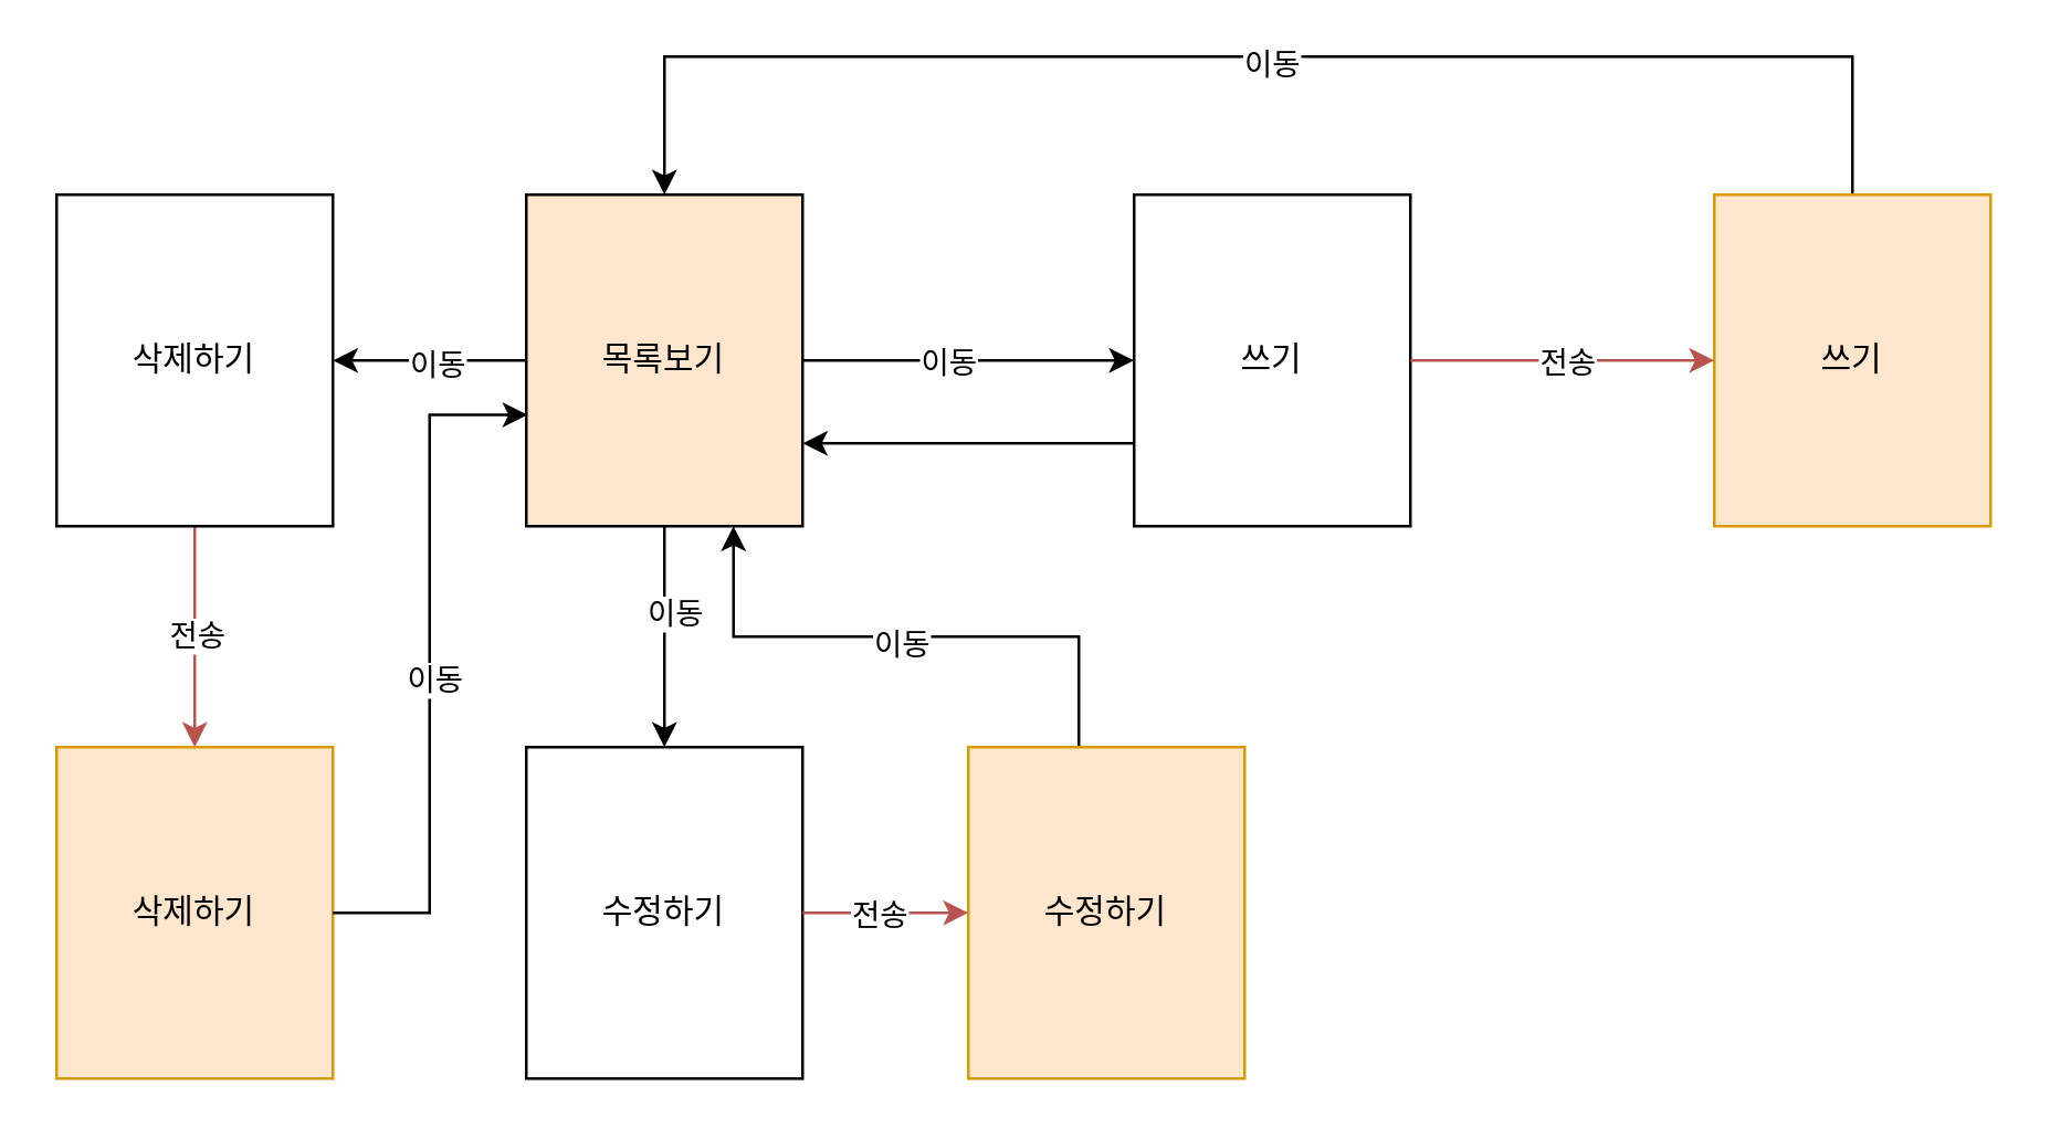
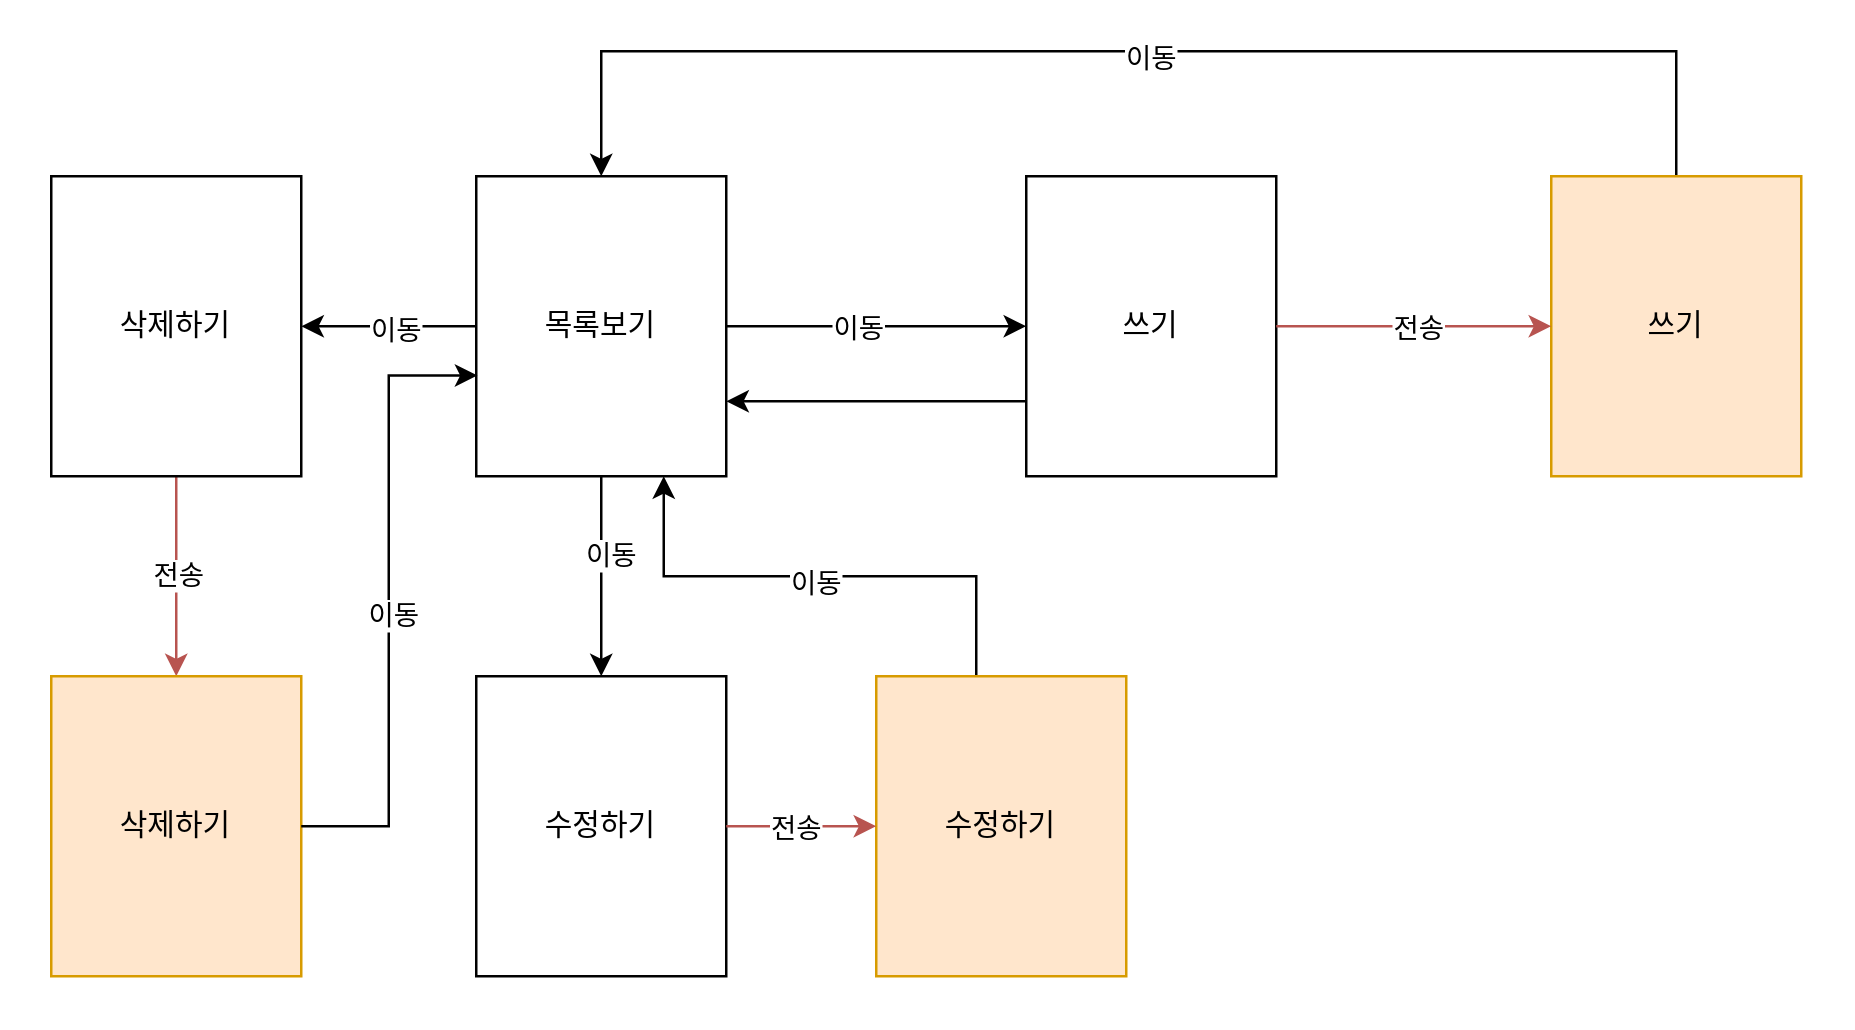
  <mxCell id="0" />
  <mxCell id="1" parent="0" />
  <mxCell id="2" style="edgeStyle=orthogonalEdgeStyle;rounded=0;orthogonalLoop=1;jettySize=auto;html=1;exitX=0.5;exitY=1;exitDx=0;exitDy=0;entryX=0.5;entryY=0;entryDx=0;entryDy=0;fillColor=#f8cecc;strokeColor=#b85450;" edge="1" parent="1" source="4" target="25"><mxGeometry relative="1" as="geometry" /></mxCell>
  <mxCell id="3" value="전송" style="edgeLabel;html=1;align=center;verticalAlign=middle;resizable=0;points=[];" vertex="1" connectable="0" parent="2"><mxGeometry x="-0.029" relative="1" as="geometry"><mxPoint as="offset" /></mxGeometry></mxCell>
  <mxCell id="4" value="삭제하기" style="whiteSpace=wrap;html=1;" vertex="1" parent="1"><mxGeometry x="20" y="70" width="100" height="120" as="geometry" /></mxCell>
  <mxCell id="5" value="수정하기" style="whiteSpace=wrap;html=1;" vertex="1" parent="1"><mxGeometry x="190" y="270" width="100" height="120" as="geometry" /></mxCell>
  <mxCell id="6" style="edgeStyle=orthogonalEdgeStyle;rounded=0;orthogonalLoop=1;jettySize=auto;html=1;exitX=0;exitY=0.75;exitDx=0;exitDy=0;entryX=1;entryY=0.75;entryDx=0;entryDy=0;" edge="1" parent="1" source="7" target="12"><mxGeometry relative="1" as="geometry" /></mxCell>
  <mxCell id="7" value="쓰기" style="whiteSpace=wrap;html=1;" vertex="1" parent="1"><mxGeometry x="410" y="70" width="100" height="120" as="geometry" /></mxCell>
  <mxCell id="8" style="edgeStyle=orthogonalEdgeStyle;rounded=0;orthogonalLoop=1;jettySize=auto;html=1;exitX=0.5;exitY=1;exitDx=0;exitDy=0;entryX=0.5;entryY=0;entryDx=0;entryDy=0;" edge="1" parent="1" source="12" target="5"><mxGeometry relative="1" as="geometry" /></mxCell>
  <mxCell id="9" value="이동" style="edgeLabel;html=1;align=center;verticalAlign=middle;resizable=0;points=[];" vertex="1" connectable="0" parent="8"><mxGeometry x="-0.217" y="3" relative="1" as="geometry"><mxPoint as="offset" /></mxGeometry></mxCell>
  <mxCell id="10" style="edgeStyle=orthogonalEdgeStyle;rounded=0;orthogonalLoop=1;jettySize=auto;html=1;" edge="1" parent="1" source="12" target="4"><mxGeometry relative="1" as="geometry" /></mxCell>
  <mxCell id="11" value="이동" style="edgeLabel;html=1;align=center;verticalAlign=middle;resizable=0;points=[];" vertex="1" connectable="0" parent="10"><mxGeometry x="-0.062" y="1" relative="1" as="geometry"><mxPoint as="offset" /></mxGeometry></mxCell>
- <mxCell id="12" value="목록보기" style="whiteSpace=wrap;html=1;fillColor=#ffe6cc;" vertex="1" parent="1"><mxGeometry x="190" y="70" width="100" height="120" as="geometry" /></mxCell>
+ <mxCell id="12" value="목록보기" style="whiteSpace=wrap;html=1;" vertex="1" parent="1"><mxGeometry x="190" y="70" width="100" height="120" as="geometry" /></mxCell>
  <mxCell id="13" value="" style="endArrow=classic;html=1;rounded=0;exitX=1;exitY=0.5;exitDx=0;exitDy=0;entryX=0;entryY=0.5;entryDx=0;entryDy=0;" edge="1" parent="1" source="12" target="7"><mxGeometry width="50" height="50" relative="1" as="geometry"><mxPoint x="340" y="390" as="sourcePoint" /><mxPoint x="390" y="340" as="targetPoint" /></mxGeometry></mxCell>
  <mxCell id="14" value="이동" style="edgeLabel;html=1;align=center;verticalAlign=middle;resizable=0;points=[];" vertex="1" connectable="0" parent="13"><mxGeometry x="-0.139" relative="1" as="geometry"><mxPoint as="offset" /></mxGeometry></mxCell>
  <mxCell id="15" style="edgeStyle=orthogonalEdgeStyle;rounded=0;orthogonalLoop=1;jettySize=auto;html=1;entryX=0.5;entryY=0;entryDx=0;entryDy=0;exitX=0.5;exitY=0;exitDx=0;exitDy=0;" edge="1" parent="1" source="17" target="12"><mxGeometry relative="1" as="geometry"><mxPoint x="670" y="50" as="sourcePoint" /><mxPoint x="230" y="50" as="targetPoint" /><Array as="points"><mxPoint x="670" y="20" /><mxPoint x="240" y="20" /></Array></mxGeometry></mxCell>
  <mxCell id="16" value="이동" style="edgeLabel;html=1;align=center;verticalAlign=middle;resizable=0;points=[];" vertex="1" connectable="0" parent="15"><mxGeometry x="-0.016" y="2" relative="1" as="geometry"><mxPoint as="offset" /></mxGeometry></mxCell>
  <mxCell id="17" value="쓰기" style="whiteSpace=wrap;html=1;fillColor=#ffe6cc;strokeColor=#d79b00;" vertex="1" parent="1"><mxGeometry x="620" y="70" width="100" height="120" as="geometry" /></mxCell>
  <mxCell id="18" value="" style="endArrow=classic;html=1;rounded=0;exitX=1;exitY=0.5;exitDx=0;exitDy=0;entryX=0;entryY=0.5;entryDx=0;entryDy=0;fillColor=#f8cecc;strokeColor=#b85450;" edge="1" parent="1" source="7" target="17"><mxGeometry width="50" height="50" relative="1" as="geometry"><mxPoint x="300" y="140" as="sourcePoint" /><mxPoint x="420" y="140" as="targetPoint" /></mxGeometry></mxCell>
  <mxCell id="19" value="전송" style="edgeLabel;html=1;align=center;verticalAlign=middle;resizable=0;points=[];" vertex="1" connectable="0" parent="18"><mxGeometry x="0.015" relative="1" as="geometry"><mxPoint as="offset" /></mxGeometry></mxCell>
  <mxCell id="20" style="edgeStyle=orthogonalEdgeStyle;rounded=0;orthogonalLoop=1;jettySize=auto;html=1;entryX=0.75;entryY=1;entryDx=0;entryDy=0;" edge="1" parent="1" source="22" target="12"><mxGeometry relative="1" as="geometry"><Array as="points"><mxPoint x="390" y="230" /><mxPoint x="265" y="230" /></Array></mxGeometry></mxCell>
  <mxCell id="21" value="이동" style="edgeLabel;html=1;align=center;verticalAlign=middle;resizable=0;points=[];" vertex="1" connectable="0" parent="20"><mxGeometry x="0.028" y="2" relative="1" as="geometry"><mxPoint as="offset" /></mxGeometry></mxCell>
  <mxCell id="22" value="수정하기" style="whiteSpace=wrap;html=1;fillColor=#ffe6cc;strokeColor=#d79b00;" vertex="1" parent="1"><mxGeometry x="350" y="270" width="100" height="120" as="geometry" /></mxCell>
  <mxCell id="23" value="" style="endArrow=classic;html=1;rounded=0;exitX=1;exitY=0.5;exitDx=0;exitDy=0;entryX=0;entryY=0.5;entryDx=0;entryDy=0;fillColor=#f8cecc;strokeColor=#b85450;" edge="1" parent="1" source="5" target="22"><mxGeometry width="50" height="50" relative="1" as="geometry"><mxPoint x="520" y="140" as="sourcePoint" /><mxPoint x="630" y="140" as="targetPoint" /></mxGeometry></mxCell>
  <mxCell id="24" value="전송" style="edgeLabel;html=1;align=center;verticalAlign=middle;resizable=0;points=[];" vertex="1" connectable="0" parent="23"><mxGeometry x="-0.094" relative="1" as="geometry"><mxPoint as="offset" /></mxGeometry></mxCell>
  <mxCell id="25" value="삭제하기" style="whiteSpace=wrap;html=1;fillColor=#ffe6cc;strokeColor=#d79b00;" vertex="1" parent="1"><mxGeometry x="20" y="270" width="100" height="120" as="geometry" /></mxCell>
  <mxCell id="26" style="edgeStyle=orthogonalEdgeStyle;rounded=0;orthogonalLoop=1;jettySize=auto;html=1;exitX=1;exitY=0.5;exitDx=0;exitDy=0;entryX=0.005;entryY=0.664;entryDx=0;entryDy=0;entryPerimeter=0;" edge="1" parent="1" source="25" target="12"><mxGeometry relative="1" as="geometry" /></mxCell>
  <mxCell id="27" value="이동" style="edgeLabel;html=1;align=center;verticalAlign=middle;resizable=0;points=[];" vertex="1" connectable="0" parent="26"><mxGeometry x="-0.047" y="-1" relative="1" as="geometry"><mxPoint as="offset" /></mxGeometry></mxCell>
